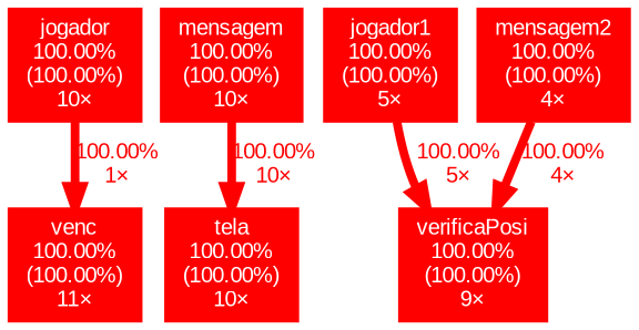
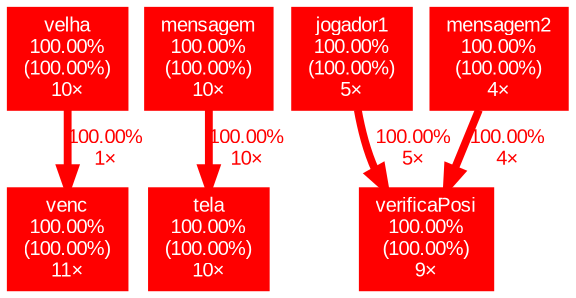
  digraph {
    fontname=Arial
    nodesep=0.125
    ranksep=0.25
    node [color="#ff0000" fontcolor="#ffffff" fontname=Arial fontsize=10.00 shape=box style=filled]
    edge [arrowsize=1.00 color="#ff0000" fontcolor="#ff0000" fontname=Arial fontsize=10.00 labeldistance=4.00 penwidth=4.00]
    n1 [height=0 label="venc\n100.00%\n(100.00%)\n11×" width=0]
    n2 [height=0 label="mensagem\n100.00%\n(100.00%)\n10×" width=0]
    n3 [height=0 label="tela\n100.00%\n(100.00%)\n10×" width=0]
-   n4 [height=0 label="jogador\n100.00%\n(100.00%)\n10×" width=0]
+   n4 [height=0 label="velha\n100.00%\n(100.00%)\n10×" width=0]
    n5 [height=0 label="verificaPosi\n100.00%\n(100.00%)\n9×" width=0]
    n6 [height=0 label="jogador1\n100.00%\n(100.00%)\n5×" width=0]
    n7 [height=0 label="mensagem2\n100.00%\n(100.00%)\n4×" width=0]
    n2 -> n3 [label="100.00%\n10×"]
    n4 -> n1 [label="100.00%\n1×"]
    n6 -> n5 [label="100.00%\n5×"]
    n7 -> n5 [label="100.00%\n4×"]
  }
